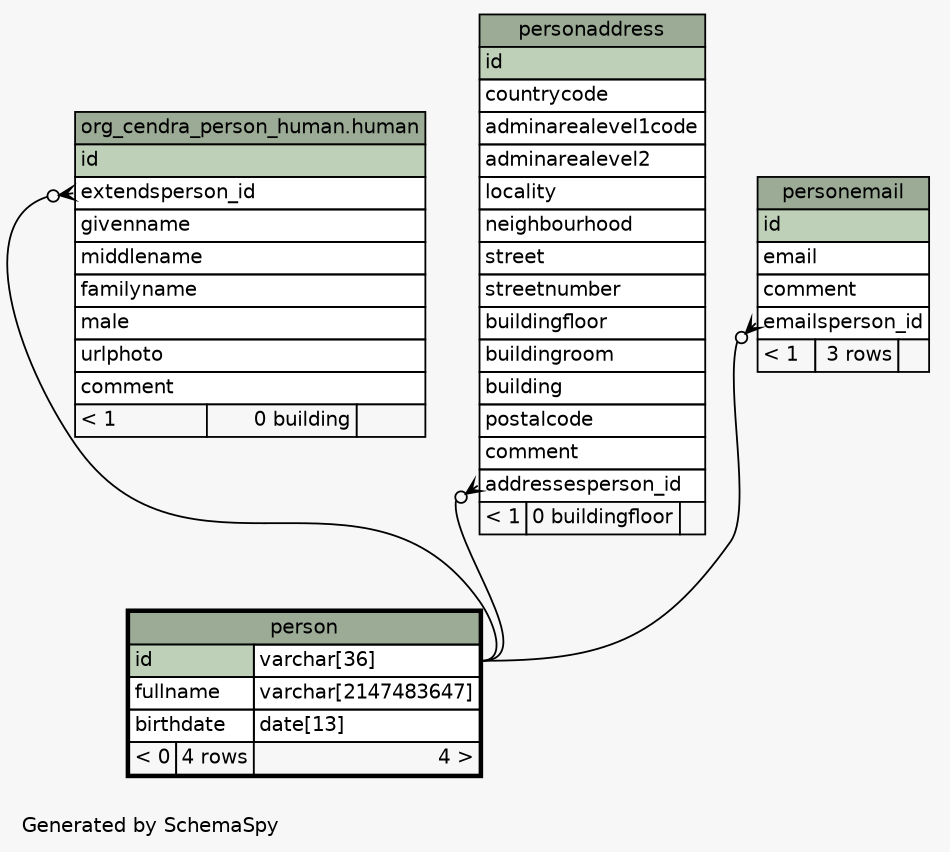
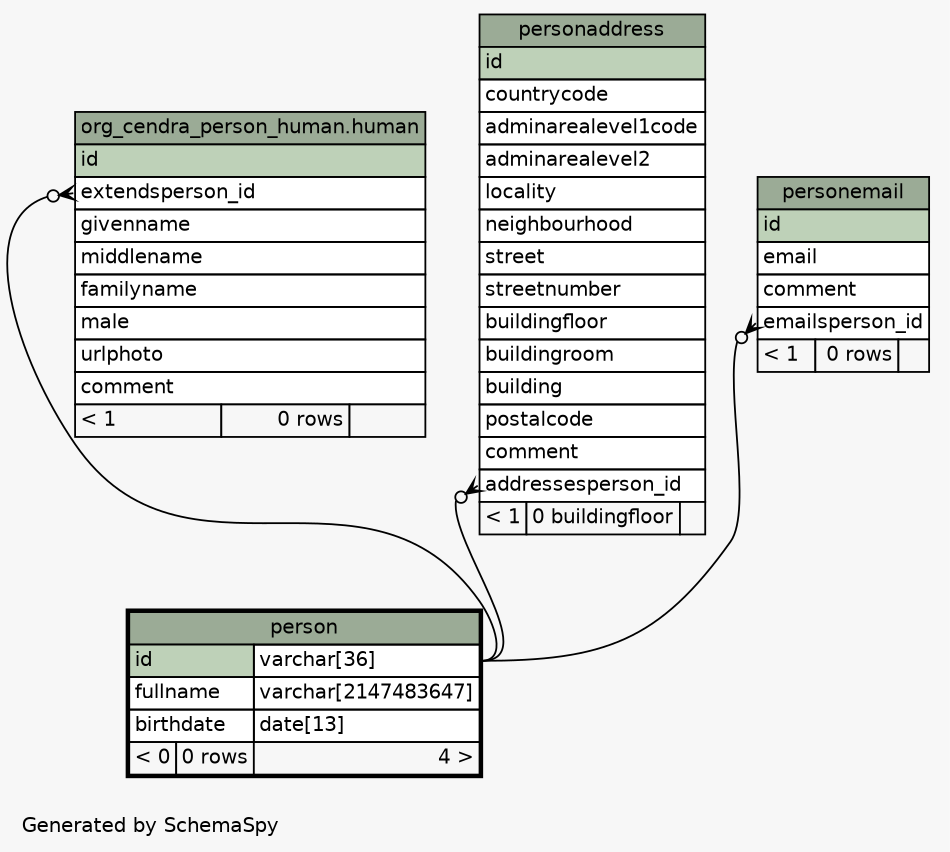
  digraph {
    bgcolor="#f7f7f7"
    fontname=Helvetica
    fontsize=11
    label="\nGenerated by SchemaSpy"
    labeljust=l
    nodesep=0.18
    rankdir=TB
    ranksep=0.46
    node [fontname=Helvetica fontsize=11 shape=plaintext]
    edge [arrowhead=none arrowsize=0.8 arrowtail=crowodot dir=back headport="id.type:e"]
-   n1 [label=<     <TABLE BORDER="0" CELLBORDER="1" CELLSPACING="0" BGCOLOR="#ffffff">       <TR><TD COLSPAN="3" BGCOLOR="#9bab96" ALIGN="CENTER">org_cendra_person_human.human</TD></TR>       <TR><TD PORT="id" COLSPAN="3" BGCOLOR="#bed1b8" ALIGN="LEFT">id</TD></TR>       <TR><TD PORT="extendsperson_id" COLSPAN="3" ALIGN="LEFT">extendsperson_id</TD></TR>       <TR><TD PORT="givenname" COLSPAN="3" ALIGN="LEFT">givenname</TD></TR>       <TR><TD PORT="middlename" COLSPAN="3" ALIGN="LEFT">middlename</TD></TR>       <TR><TD PORT="familyname" COLSPAN="3" ALIGN="LEFT">familyname</TD></TR>       <TR><TD PORT="male" COLSPAN="3" ALIGN="LEFT">male</TD></TR>       <TR><TD PORT="urlphoto" COLSPAN="3" ALIGN="LEFT">urlphoto</TD></TR>       <TR><TD PORT="comment" COLSPAN="3" ALIGN="LEFT">comment</TD></TR>       <TR><TD ALIGN="LEFT" BGCOLOR="#f7f7f7">&lt; 1</TD><TD ALIGN="RIGHT" BGCOLOR="#f7f7f7">0 building</TD><TD ALIGN="RIGHT" BGCOLOR="#f7f7f7">  </TD></TR>     </TABLE>>]
-   n2 [label=<     <TABLE BORDER="2" CELLBORDER="1" CELLSPACING="0" BGCOLOR="#ffffff">       <TR><TD COLSPAN="3" BGCOLOR="#9bab96" ALIGN="CENTER">person</TD></TR>       <TR><TD PORT="id" COLSPAN="2" BGCOLOR="#bed1b8" ALIGN="LEFT">id</TD><TD PORT="id.type" ALIGN="LEFT">varchar[36]</TD></TR>       <TR><TD PORT="fullname" COLSPAN="2" ALIGN="LEFT">fullname</TD><TD PORT="fullname.type" ALIGN="LEFT">varchar[2147483647]</TD></TR>       <TR><TD PORT="birthdate" COLSPAN="2" ALIGN="LEFT">birthdate</TD><TD PORT="birthdate.type" ALIGN="LEFT">date[13]</TD></TR>       <TR><TD ALIGN="LEFT" BGCOLOR="#f7f7f7">&lt; 0</TD><TD ALIGN="RIGHT" BGCOLOR="#f7f7f7">4 rows</TD><TD ALIGN="RIGHT" BGCOLOR="#f7f7f7">4 &gt;</TD></TR>     </TABLE>>]
+   n1 [label=<     <TABLE BORDER="0" CELLBORDER="1" CELLSPACING="0" BGCOLOR="#ffffff">       <TR><TD COLSPAN="3" BGCOLOR="#9bab96" ALIGN="CENTER">org_cendra_person_human.human</TD></TR>       <TR><TD PORT="id" COLSPAN="3" BGCOLOR="#bed1b8" ALIGN="LEFT">id</TD></TR>       <TR><TD PORT="extendsperson_id" COLSPAN="3" ALIGN="LEFT">extendsperson_id</TD></TR>       <TR><TD PORT="givenname" COLSPAN="3" ALIGN="LEFT">givenname</TD></TR>       <TR><TD PORT="middlename" COLSPAN="3" ALIGN="LEFT">middlename</TD></TR>       <TR><TD PORT="familyname" COLSPAN="3" ALIGN="LEFT">familyname</TD></TR>       <TR><TD PORT="male" COLSPAN="3" ALIGN="LEFT">male</TD></TR>       <TR><TD PORT="urlphoto" COLSPAN="3" ALIGN="LEFT">urlphoto</TD></TR>       <TR><TD PORT="comment" COLSPAN="3" ALIGN="LEFT">comment</TD></TR>       <TR><TD ALIGN="LEFT" BGCOLOR="#f7f7f7">&lt; 1</TD><TD ALIGN="RIGHT" BGCOLOR="#f7f7f7">0 rows</TD><TD ALIGN="RIGHT" BGCOLOR="#f7f7f7">  </TD></TR>     </TABLE>>]
+   n2 [label=<     <TABLE BORDER="2" CELLBORDER="1" CELLSPACING="0" BGCOLOR="#ffffff">       <TR><TD COLSPAN="3" BGCOLOR="#9bab96" ALIGN="CENTER">person</TD></TR>       <TR><TD PORT="id" COLSPAN="2" BGCOLOR="#bed1b8" ALIGN="LEFT">id</TD><TD PORT="id.type" ALIGN="LEFT">varchar[36]</TD></TR>       <TR><TD PORT="fullname" COLSPAN="2" ALIGN="LEFT">fullname</TD><TD PORT="fullname.type" ALIGN="LEFT">varchar[2147483647]</TD></TR>       <TR><TD PORT="birthdate" COLSPAN="2" ALIGN="LEFT">birthdate</TD><TD PORT="birthdate.type" ALIGN="LEFT">date[13]</TD></TR>       <TR><TD ALIGN="LEFT" BGCOLOR="#f7f7f7">&lt; 0</TD><TD ALIGN="RIGHT" BGCOLOR="#f7f7f7">0 rows</TD><TD ALIGN="RIGHT" BGCOLOR="#f7f7f7">4 &gt;</TD></TR>     </TABLE>>]
    n3 [label=<     <TABLE BORDER="0" CELLBORDER="1" CELLSPACING="0" BGCOLOR="#ffffff">       <TR><TD COLSPAN="3" BGCOLOR="#9bab96" ALIGN="CENTER">personaddress</TD></TR>       <TR><TD PORT="id" COLSPAN="3" BGCOLOR="#bed1b8" ALIGN="LEFT">id</TD></TR>       <TR><TD PORT="countrycode" COLSPAN="3" ALIGN="LEFT">countrycode</TD></TR>       <TR><TD PORT="adminarealevel1code" COLSPAN="3" ALIGN="LEFT">adminarealevel1code</TD></TR>       <TR><TD PORT="adminarealevel2" COLSPAN="3" ALIGN="LEFT">adminarealevel2</TD></TR>       <TR><TD PORT="locality" COLSPAN="3" ALIGN="LEFT">locality</TD></TR>       <TR><TD PORT="neighbourhood" COLSPAN="3" ALIGN="LEFT">neighbourhood</TD></TR>       <TR><TD PORT="street" COLSPAN="3" ALIGN="LEFT">street</TD></TR>       <TR><TD PORT="streetnumber" COLSPAN="3" ALIGN="LEFT">streetnumber</TD></TR>       <TR><TD PORT="buildingfloor" COLSPAN="3" ALIGN="LEFT">buildingfloor</TD></TR>       <TR><TD PORT="buildingroom" COLSPAN="3" ALIGN="LEFT">buildingroom</TD></TR>       <TR><TD PORT="building" COLSPAN="3" ALIGN="LEFT">building</TD></TR>       <TR><TD PORT="postalcode" COLSPAN="3" ALIGN="LEFT">postalcode</TD></TR>       <TR><TD PORT="comment" COLSPAN="3" ALIGN="LEFT">comment</TD></TR>       <TR><TD PORT="addressesperson_id" COLSPAN="3" ALIGN="LEFT">addressesperson_id</TD></TR>       <TR><TD ALIGN="LEFT" BGCOLOR="#f7f7f7">&lt; 1</TD><TD ALIGN="RIGHT" BGCOLOR="#f7f7f7">0 buildingfloor</TD><TD ALIGN="RIGHT" BGCOLOR="#f7f7f7">  </TD></TR>     </TABLE>>]
-   n4 [label=<     <TABLE BORDER="0" CELLBORDER="1" CELLSPACING="0" BGCOLOR="#ffffff">       <TR><TD COLSPAN="3" BGCOLOR="#9bab96" ALIGN="CENTER">personemail</TD></TR>       <TR><TD PORT="id" COLSPAN="3" BGCOLOR="#bed1b8" ALIGN="LEFT">id</TD></TR>       <TR><TD PORT="email" COLSPAN="3" ALIGN="LEFT">email</TD></TR>       <TR><TD PORT="comment" COLSPAN="3" ALIGN="LEFT">comment</TD></TR>       <TR><TD PORT="emailsperson_id" COLSPAN="3" ALIGN="LEFT">emailsperson_id</TD></TR>       <TR><TD ALIGN="LEFT" BGCOLOR="#f7f7f7">&lt; 1</TD><TD ALIGN="RIGHT" BGCOLOR="#f7f7f7">3 rows</TD><TD ALIGN="RIGHT" BGCOLOR="#f7f7f7">  </TD></TR>     </TABLE>>]
+   n4 [label=<     <TABLE BORDER="0" CELLBORDER="1" CELLSPACING="0" BGCOLOR="#ffffff">       <TR><TD COLSPAN="3" BGCOLOR="#9bab96" ALIGN="CENTER">personemail</TD></TR>       <TR><TD PORT="id" COLSPAN="3" BGCOLOR="#bed1b8" ALIGN="LEFT">id</TD></TR>       <TR><TD PORT="email" COLSPAN="3" ALIGN="LEFT">email</TD></TR>       <TR><TD PORT="comment" COLSPAN="3" ALIGN="LEFT">comment</TD></TR>       <TR><TD PORT="emailsperson_id" COLSPAN="3" ALIGN="LEFT">emailsperson_id</TD></TR>       <TR><TD ALIGN="LEFT" BGCOLOR="#f7f7f7">&lt; 1</TD><TD ALIGN="RIGHT" BGCOLOR="#f7f7f7">0 rows</TD><TD ALIGN="RIGHT" BGCOLOR="#f7f7f7">  </TD></TR>     </TABLE>>]
    n1 -> n2 [tailport="extendsperson_id:w"]
    n3 -> n2 [tailport="addressesperson_id:w"]
    n4 -> n2 [tailport="emailsperson_id:w"]
  }
